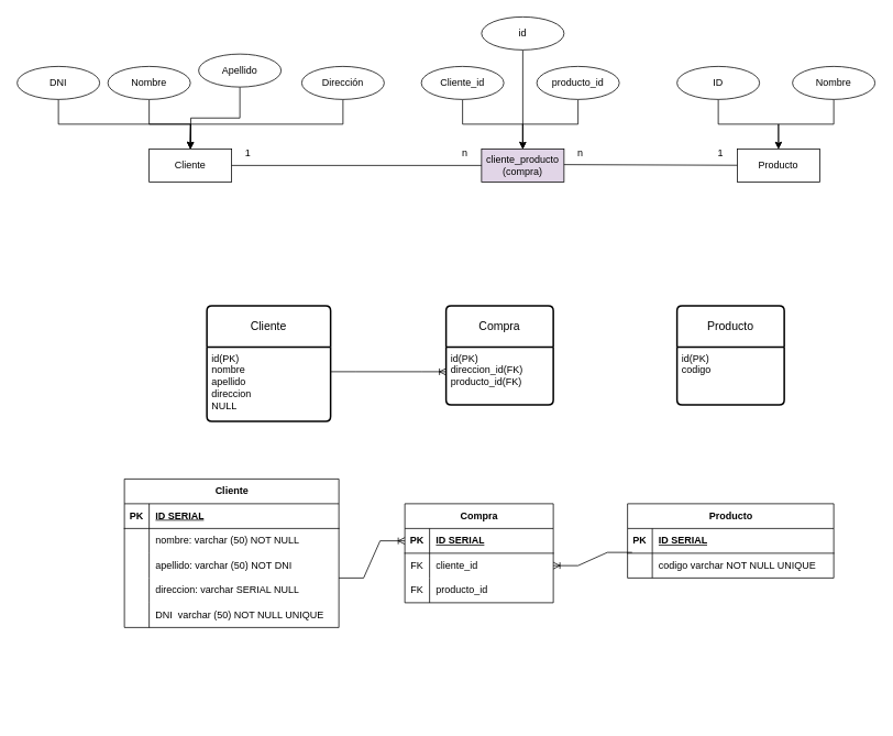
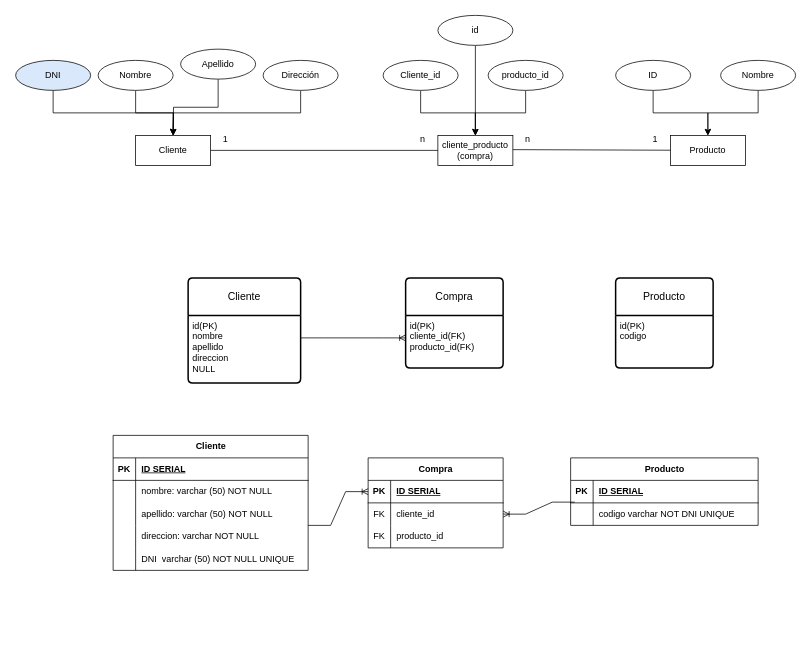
  <mxCell id="0" />
  <mxCell id="1" parent="0" />
  <mxCell id="2" value="Cliente" style="swimlane;childLayout=stackLayout;horizontal=1;startSize=50;horizontalStack=0;rounded=1;fontSize=14;fontStyle=0;strokeWidth=2;resizeParent=0;resizeLast=1;shadow=0;dashed=0;align=center;arcSize=4;whiteSpace=wrap;html=1;" parent="1" vertex="1"><mxGeometry x="250" y="370" width="150" height="140" as="geometry" /></mxCell>
  <mxCell id="3" value="id(PK)&lt;div&gt;nombre&lt;/div&gt;&lt;div&gt;apellido&lt;/div&gt;&lt;div&gt;direccion&lt;/div&gt;&lt;div&gt;NULL&lt;/div&gt;" style="align=left;strokeColor=none;fillColor=none;spacingLeft=4;fontSize=12;verticalAlign=top;resizable=0;rotatable=0;part=1;html=1;" parent="2" vertex="1"><mxGeometry y="50" width="150" height="90" as="geometry" /></mxCell>
  <mxCell id="4" value="Producto" style="swimlane;childLayout=stackLayout;horizontal=1;startSize=50;horizontalStack=0;rounded=1;fontSize=14;fontStyle=0;strokeWidth=2;resizeParent=0;resizeLast=1;shadow=0;dashed=0;align=center;arcSize=4;whiteSpace=wrap;html=1;" parent="1" vertex="1"><mxGeometry x="820" y="370" width="130" height="120" as="geometry" /></mxCell>
  <mxCell id="5" value="id(PK)&lt;div&gt;codigo&lt;/div&gt;" style="align=left;strokeColor=none;fillColor=none;spacingLeft=4;fontSize=12;verticalAlign=top;resizable=0;rotatable=0;part=1;html=1;" parent="4" vertex="1"><mxGeometry y="50" width="130" height="70" as="geometry" /></mxCell>
  <mxCell id="6" style="edgeStyle=orthogonalEdgeStyle;rounded=0;orthogonalLoop=1;jettySize=auto;html=1;exitX=0.5;exitY=1;exitDx=0;exitDy=0;entryX=0.5;entryY=0;entryDx=0;entryDy=0;" parent="1" source="7" target="14" edge="1"><mxGeometry relative="1" as="geometry" /></mxCell>
- <mxCell id="7" value="DNI" style="ellipse;whiteSpace=wrap;html=1;align=center;" parent="1" vertex="1"><mxGeometry x="20" y="80" width="100" height="40" as="geometry" /></mxCell>
+ <mxCell id="7" value="DNI" style="ellipse;whiteSpace=wrap;html=1;align=center;fillColor=#dae8fc;" parent="1" vertex="1"><mxGeometry x="20" y="80" width="100" height="40" as="geometry" /></mxCell>
  <mxCell id="8" style="edgeStyle=orthogonalEdgeStyle;rounded=0;orthogonalLoop=1;jettySize=auto;html=1;exitX=0.5;exitY=1;exitDx=0;exitDy=0;" parent="1" source="9" edge="1"><mxGeometry relative="1" as="geometry"><mxPoint x="230" y="180" as="targetPoint" /></mxGeometry></mxCell>
  <mxCell id="9" value="Nombre" style="ellipse;whiteSpace=wrap;html=1;align=center;" parent="1" vertex="1"><mxGeometry x="130" y="80" width="100" height="40" as="geometry" /></mxCell>
  <mxCell id="10" style="edgeStyle=orthogonalEdgeStyle;rounded=0;orthogonalLoop=1;jettySize=auto;html=1;exitX=0.5;exitY=1;exitDx=0;exitDy=0;" parent="1" source="11" edge="1"><mxGeometry relative="1" as="geometry"><mxPoint x="230" y="180" as="targetPoint" /></mxGeometry></mxCell>
  <mxCell id="11" value="Apellido" style="ellipse;whiteSpace=wrap;html=1;align=center;" parent="1" vertex="1"><mxGeometry x="240" y="65" width="100" height="40" as="geometry" /></mxCell>
  <mxCell id="12" style="edgeStyle=orthogonalEdgeStyle;rounded=0;orthogonalLoop=1;jettySize=auto;html=1;exitX=0.5;exitY=1;exitDx=0;exitDy=0;" parent="1" source="13" edge="1"><mxGeometry relative="1" as="geometry"><mxPoint x="230" y="180" as="targetPoint" /></mxGeometry></mxCell>
- <mxCell id="13" value="Dirección" style="ellipse;whiteSpace=wrap;html=1;align=center;" parent="1" vertex="1"><mxGeometry x="365" y="80" width="100" height="40" as="geometry" /></mxCell>
+ <mxCell id="13" value="Dirección" style="ellipse;whiteSpace=wrap;html=1;align=center;" parent="1" vertex="1"><mxGeometry x="350" y="80" width="100" height="40" as="geometry" /></mxCell>
  <mxCell id="14" value="Cliente" style="whiteSpace=wrap;html=1;align=center;" parent="1" vertex="1"><mxGeometry x="180" y="180" width="100" height="40" as="geometry" /></mxCell>
  <mxCell id="15" style="edgeStyle=orthogonalEdgeStyle;rounded=0;orthogonalLoop=1;jettySize=auto;html=1;exitX=0.5;exitY=1;exitDx=0;exitDy=0;entryX=0.5;entryY=0;entryDx=0;entryDy=0;" parent="1" source="16" target="19" edge="1"><mxGeometry relative="1" as="geometry" /></mxCell>
  <mxCell id="16" value="ID" style="ellipse;whiteSpace=wrap;html=1;align=center;" parent="1" vertex="1"><mxGeometry x="820" y="80" width="100" height="40" as="geometry" /></mxCell>
  <mxCell id="17" style="edgeStyle=orthogonalEdgeStyle;rounded=0;orthogonalLoop=1;jettySize=auto;html=1;exitX=0.5;exitY=1;exitDx=0;exitDy=0;" parent="1" source="18" target="19" edge="1"><mxGeometry relative="1" as="geometry" /></mxCell>
  <mxCell id="18" value="Nombre" style="ellipse;whiteSpace=wrap;html=1;align=center;" parent="1" vertex="1"><mxGeometry x="960" y="80" width="100" height="40" as="geometry" /></mxCell>
  <mxCell id="19" value="Producto" style="whiteSpace=wrap;html=1;align=center;" parent="1" vertex="1"><mxGeometry x="893" y="180" width="100" height="40" as="geometry" /></mxCell>
  <mxCell id="20" style="edgeStyle=orthogonalEdgeStyle;rounded=0;orthogonalLoop=1;jettySize=auto;html=1;exitX=0.5;exitY=1;exitDx=0;exitDy=0;entryX=0.5;entryY=0;entryDx=0;entryDy=0;" parent="1" source="21" target="24" edge="1"><mxGeometry relative="1" as="geometry" /></mxCell>
  <mxCell id="21" value="Cliente_id" style="ellipse;whiteSpace=wrap;html=1;align=center;" parent="1" vertex="1"><mxGeometry x="510" y="80" width="100" height="40" as="geometry" /></mxCell>
  <mxCell id="22" style="edgeStyle=orthogonalEdgeStyle;rounded=0;orthogonalLoop=1;jettySize=auto;html=1;exitX=0.5;exitY=1;exitDx=0;exitDy=0;" parent="1" source="23" target="24" edge="1"><mxGeometry relative="1" as="geometry" /></mxCell>
  <mxCell id="23" value="producto_id" style="ellipse;whiteSpace=wrap;html=1;align=center;" parent="1" vertex="1"><mxGeometry x="650" y="80" width="100" height="40" as="geometry" /></mxCell>
- <mxCell id="24" value="cliente_producto&lt;div&gt;(compra)&lt;/div&gt;" style="whiteSpace=wrap;html=1;align=center;fillColor=#e1d5e7;" parent="1" vertex="1"><mxGeometry x="583" y="180" width="100" height="40" as="geometry" /></mxCell>
+ <mxCell id="24" value="cliente_producto&lt;div&gt;(compra)&lt;/div&gt;" style="whiteSpace=wrap;html=1;align=center;" parent="1" vertex="1"><mxGeometry x="583" y="180" width="100" height="40" as="geometry" /></mxCell>
  <mxCell id="25" value="1" style="text;html=1;align=center;verticalAlign=middle;whiteSpace=wrap;rounded=0;" parent="1" vertex="1"><mxGeometry x="270" y="170" width="60" height="30" as="geometry" /></mxCell>
  <mxCell id="26" value="" style="endArrow=none;html=1;rounded=0;entryX=0;entryY=0.5;entryDx=0;entryDy=0;" parent="1" target="24" edge="1"><mxGeometry relative="1" as="geometry"><mxPoint x="280" y="200" as="sourcePoint" /><mxPoint x="580" y="200" as="targetPoint" /></mxGeometry></mxCell>
  <mxCell id="27" value="n" style="text;html=1;align=center;verticalAlign=middle;whiteSpace=wrap;rounded=0;" parent="1" vertex="1"><mxGeometry x="543" y="170" width="40" height="30" as="geometry" /></mxCell>
  <mxCell id="28" value="" style="endArrow=none;html=1;rounded=0;" parent="1" target="19" edge="1"><mxGeometry relative="1" as="geometry"><mxPoint x="683" y="199" as="sourcePoint" /><mxPoint x="890" y="199" as="targetPoint" /></mxGeometry></mxCell>
  <mxCell id="29" value="n" style="text;html=1;align=center;verticalAlign=middle;whiteSpace=wrap;rounded=0;" parent="1" vertex="1"><mxGeometry x="683" y="170" width="40" height="30" as="geometry" /></mxCell>
  <mxCell id="30" value="1" style="text;html=1;align=center;verticalAlign=middle;whiteSpace=wrap;rounded=0;" parent="1" vertex="1"><mxGeometry x="853" y="175" width="40" height="20" as="geometry" /></mxCell>
  <mxCell id="31" value="Compra" style="swimlane;childLayout=stackLayout;horizontal=1;startSize=50;horizontalStack=0;rounded=1;fontSize=14;fontStyle=0;strokeWidth=2;resizeParent=0;resizeLast=1;shadow=0;dashed=0;align=center;arcSize=4;whiteSpace=wrap;html=1;" parent="1" vertex="1"><mxGeometry x="540" y="370" width="130" height="120" as="geometry" /></mxCell>
- <mxCell id="32" value="id(PK)&lt;div&gt;direccion_id(FK)&lt;/div&gt;&lt;div&gt;producto_id(FK)&lt;/div&gt;" style="align=left;strokeColor=none;fillColor=none;spacingLeft=4;fontSize=12;verticalAlign=top;resizable=0;rotatable=0;part=1;html=1;" parent="31" vertex="1"><mxGeometry y="50" width="130" height="70" as="geometry" /></mxCell>
+ <mxCell id="32" value="id(PK)&lt;div&gt;cliente_id(FK)&lt;/div&gt;&lt;div&gt;producto_id(FK)&lt;/div&gt;" style="align=left;strokeColor=none;fillColor=none;spacingLeft=4;fontSize=12;verticalAlign=top;resizable=0;rotatable=0;part=1;html=1;" parent="31" vertex="1"><mxGeometry y="50" width="130" height="70" as="geometry" /></mxCell>
  <mxCell id="33" style="edgeStyle=orthogonalEdgeStyle;rounded=0;orthogonalLoop=1;jettySize=auto;html=1;exitX=0.5;exitY=1;exitDx=0;exitDy=0;entryX=0.5;entryY=0;entryDx=0;entryDy=0;" parent="1" source="34" target="24" edge="1"><mxGeometry relative="1" as="geometry" /></mxCell>
  <mxCell id="34" value="id" style="ellipse;whiteSpace=wrap;html=1;align=center;" parent="1" vertex="1"><mxGeometry x="583" y="20" width="100" height="40" as="geometry" /></mxCell>
  <mxCell id="35" value="" style="edgeStyle=entityRelationEdgeStyle;fontSize=12;html=1;endArrow=ERoneToMany;rounded=0;entryX=0;entryY=0.429;entryDx=0;entryDy=0;entryPerimeter=0;" parent="1" target="32" edge="1"><mxGeometry width="100" height="100" relative="1" as="geometry"><mxPoint x="400" y="450" as="sourcePoint" /><mxPoint x="520" y="450" as="targetPoint" /><Array as="points"><mxPoint x="440" y="390" /></Array></mxGeometry></mxCell>
  <mxCell id="36" value="" style="edgeStyle=entityRelationEdgeStyle;fontSize=12;html=1;endArrow=ERoneToMany;rounded=0;entryX=1;entryY=0.5;entryDx=0;entryDy=0;exitX=0.022;exitY=-0.033;exitDx=0;exitDy=0;exitPerimeter=0;" parent="1" source="67" target="57" edge="1"><mxGeometry width="100" height="100" relative="1" as="geometry"><mxPoint x="830.66" y="790.77" as="sourcePoint" /><mxPoint x="683" y="790" as="targetPoint" /><Array as="points"><mxPoint x="722.4" y="839.3" /><mxPoint x="832.4" y="794.8" /><mxPoint x="822.4" y="794.8" /><mxPoint x="690.4" y="794.8" /><mxPoint x="710.4" y="794.8" /><mxPoint x="1022.4" y="869.3" /></Array></mxGeometry></mxCell>
  <mxCell id="37" value="Cliente" style="shape=table;startSize=30;container=1;collapsible=1;childLayout=tableLayout;fixedRows=1;rowLines=0;fontStyle=1;align=center;resizeLast=1;html=1;" vertex="1" parent="1"><mxGeometry x="150" y="580" width="260" height="180" as="geometry" /></mxCell>
  <mxCell id="38" value="" style="shape=tableRow;horizontal=0;startSize=0;swimlaneHead=0;swimlaneBody=0;fillColor=none;collapsible=0;dropTarget=0;points=[[0,0.5],[1,0.5]];portConstraint=eastwest;top=0;left=0;right=0;bottom=1;" vertex="1" parent="37"><mxGeometry y="30" width="260" height="30" as="geometry" /></mxCell>
  <mxCell id="39" value="PK" style="shape=partialRectangle;connectable=0;fillColor=none;top=0;left=0;bottom=0;right=0;fontStyle=1;overflow=hidden;whiteSpace=wrap;html=1;" vertex="1" parent="38"><mxGeometry width="30" height="30" as="geometry"><mxRectangle width="30" height="30" as="alternateBounds" /></mxGeometry></mxCell>
  <mxCell id="40" value="ID SERIAL" style="shape=partialRectangle;connectable=0;fillColor=none;top=0;left=0;bottom=0;right=0;align=left;spacingLeft=6;fontStyle=5;overflow=hidden;whiteSpace=wrap;html=1;" vertex="1" parent="38"><mxGeometry x="30" width="230" height="30" as="geometry"><mxRectangle width="230" height="30" as="alternateBounds" /></mxGeometry></mxCell>
  <mxCell id="41" value="" style="shape=tableRow;horizontal=0;startSize=0;swimlaneHead=0;swimlaneBody=0;fillColor=none;collapsible=0;dropTarget=0;points=[[0,0.5],[1,0.5]];portConstraint=eastwest;top=0;left=0;right=0;bottom=0;" vertex="1" parent="37"><mxGeometry y="60" width="260" height="30" as="geometry" /></mxCell>
  <mxCell id="42" value="" style="shape=partialRectangle;connectable=0;fillColor=none;top=0;left=0;bottom=0;right=0;editable=1;overflow=hidden;whiteSpace=wrap;html=1;" vertex="1" parent="41"><mxGeometry width="30" height="30" as="geometry"><mxRectangle width="30" height="30" as="alternateBounds" /></mxGeometry></mxCell>
  <mxCell id="43" value="nombre: varchar (50) NOT NULL" style="shape=partialRectangle;connectable=0;fillColor=none;top=0;left=0;bottom=0;right=0;align=left;spacingLeft=6;overflow=hidden;whiteSpace=wrap;html=1;" vertex="1" parent="41"><mxGeometry x="30" width="230" height="30" as="geometry"><mxRectangle width="230" height="30" as="alternateBounds" /></mxGeometry></mxCell>
  <mxCell id="44" value="" style="shape=tableRow;horizontal=0;startSize=0;swimlaneHead=0;swimlaneBody=0;fillColor=none;collapsible=0;dropTarget=0;points=[[0,0.5],[1,0.5]];portConstraint=eastwest;top=0;left=0;right=0;bottom=0;" vertex="1" parent="37"><mxGeometry y="90" width="260" height="30" as="geometry" /></mxCell>
  <mxCell id="45" value="" style="shape=partialRectangle;connectable=0;fillColor=none;top=0;left=0;bottom=0;right=0;editable=1;overflow=hidden;whiteSpace=wrap;html=1;" vertex="1" parent="44"><mxGeometry width="30" height="30" as="geometry"><mxRectangle width="30" height="30" as="alternateBounds" /></mxGeometry></mxCell>
- <mxCell id="46" value="apellido:&amp;nbsp;varchar (50) NOT DNI" style="shape=partialRectangle;connectable=0;fillColor=none;top=0;left=0;bottom=0;right=0;align=left;spacingLeft=6;overflow=hidden;whiteSpace=wrap;html=1;" vertex="1" parent="44"><mxGeometry x="30" width="230" height="30" as="geometry"><mxRectangle width="230" height="30" as="alternateBounds" /></mxGeometry></mxCell>
+ <mxCell id="46" value="apellido:&amp;nbsp;varchar (50) NOT NULL" style="shape=partialRectangle;connectable=0;fillColor=none;top=0;left=0;bottom=0;right=0;align=left;spacingLeft=6;overflow=hidden;whiteSpace=wrap;html=1;" vertex="1" parent="44"><mxGeometry x="30" width="230" height="30" as="geometry"><mxRectangle width="230" height="30" as="alternateBounds" /></mxGeometry></mxCell>
  <mxCell id="47" value="" style="shape=tableRow;horizontal=0;startSize=0;swimlaneHead=0;swimlaneBody=0;fillColor=none;collapsible=0;dropTarget=0;points=[[0,0.5],[1,0.5]];portConstraint=eastwest;top=0;left=0;right=0;bottom=0;" vertex="1" parent="37"><mxGeometry y="120" width="260" height="30" as="geometry" /></mxCell>
  <mxCell id="48" value="" style="shape=partialRectangle;connectable=0;fillColor=none;top=0;left=0;bottom=0;right=0;editable=1;overflow=hidden;whiteSpace=wrap;html=1;" vertex="1" parent="47"><mxGeometry width="30" height="30" as="geometry"><mxRectangle width="30" height="30" as="alternateBounds" /></mxGeometry></mxCell>
- <mxCell id="49" value="direccion: varchar SERIAL NULL" style="shape=partialRectangle;connectable=0;fillColor=none;top=0;left=0;bottom=0;right=0;align=left;spacingLeft=6;overflow=hidden;whiteSpace=wrap;html=1;" vertex="1" parent="47"><mxGeometry x="30" width="230" height="30" as="geometry"><mxRectangle width="230" height="30" as="alternateBounds" /></mxGeometry></mxCell>
+ <mxCell id="49" value="direccion: varchar NOT NULL" style="shape=partialRectangle;connectable=0;fillColor=none;top=0;left=0;bottom=0;right=0;align=left;spacingLeft=6;overflow=hidden;whiteSpace=wrap;html=1;" vertex="1" parent="47"><mxGeometry x="30" width="230" height="30" as="geometry"><mxRectangle width="230" height="30" as="alternateBounds" /></mxGeometry></mxCell>
  <mxCell id="50" value="" style="shape=tableRow;horizontal=0;startSize=0;swimlaneHead=0;swimlaneBody=0;fillColor=none;collapsible=0;dropTarget=0;points=[[0,0.5],[1,0.5]];portConstraint=eastwest;top=0;left=0;right=0;bottom=0;" vertex="1" parent="37"><mxGeometry y="150" width="260" height="30" as="geometry" /></mxCell>
  <mxCell id="51" value="" style="shape=partialRectangle;connectable=0;fillColor=none;top=0;left=0;bottom=0;right=0;editable=1;overflow=hidden;whiteSpace=wrap;html=1;" vertex="1" parent="50"><mxGeometry width="30" height="30" as="geometry"><mxRectangle width="30" height="30" as="alternateBounds" /></mxGeometry></mxCell>
  <mxCell id="52" value="DNI&amp;nbsp;&amp;nbsp;varchar (50) NOT NULL UNIQUE" style="shape=partialRectangle;connectable=0;fillColor=none;top=0;left=0;bottom=0;right=0;align=left;spacingLeft=6;overflow=hidden;whiteSpace=wrap;html=1;" vertex="1" parent="50"><mxGeometry x="30" width="230" height="30" as="geometry"><mxRectangle width="230" height="30" as="alternateBounds" /></mxGeometry></mxCell>
  <mxCell id="53" value="Compra" style="shape=table;startSize=30;container=1;collapsible=1;childLayout=tableLayout;fixedRows=1;rowLines=0;fontStyle=1;align=center;resizeLast=1;html=1;" vertex="1" parent="1"><mxGeometry x="490" y="610" width="180" height="120" as="geometry" /></mxCell>
  <mxCell id="54" value="" style="shape=tableRow;horizontal=0;startSize=0;swimlaneHead=0;swimlaneBody=0;fillColor=none;collapsible=0;dropTarget=0;points=[[0,0.5],[1,0.5]];portConstraint=eastwest;top=0;left=0;right=0;bottom=1;" vertex="1" parent="53"><mxGeometry y="30" width="180" height="30" as="geometry" /></mxCell>
  <mxCell id="55" value="PK" style="shape=partialRectangle;connectable=0;fillColor=none;top=0;left=0;bottom=0;right=0;fontStyle=1;overflow=hidden;whiteSpace=wrap;html=1;" vertex="1" parent="54"><mxGeometry width="30" height="30" as="geometry"><mxRectangle width="30" height="30" as="alternateBounds" /></mxGeometry></mxCell>
  <mxCell id="56" value="ID SERIAL" style="shape=partialRectangle;connectable=0;fillColor=none;top=0;left=0;bottom=0;right=0;align=left;spacingLeft=6;fontStyle=5;overflow=hidden;whiteSpace=wrap;html=1;" vertex="1" parent="54"><mxGeometry x="30" width="150" height="30" as="geometry"><mxRectangle width="150" height="30" as="alternateBounds" /></mxGeometry></mxCell>
  <mxCell id="57" value="" style="shape=tableRow;horizontal=0;startSize=0;swimlaneHead=0;swimlaneBody=0;fillColor=none;collapsible=0;dropTarget=0;points=[[0,0.5],[1,0.5]];portConstraint=eastwest;top=0;left=0;right=0;bottom=0;" vertex="1" parent="53"><mxGeometry y="60" width="180" height="30" as="geometry" /></mxCell>
  <mxCell id="58" value="FK" style="shape=partialRectangle;connectable=0;fillColor=none;top=0;left=0;bottom=0;right=0;editable=1;overflow=hidden;whiteSpace=wrap;html=1;" vertex="1" parent="57"><mxGeometry width="30" height="30" as="geometry"><mxRectangle width="30" height="30" as="alternateBounds" /></mxGeometry></mxCell>
  <mxCell id="59" value="cliente_id" style="shape=partialRectangle;connectable=0;fillColor=none;top=0;left=0;bottom=0;right=0;align=left;spacingLeft=6;overflow=hidden;whiteSpace=wrap;html=1;" vertex="1" parent="57"><mxGeometry x="30" width="150" height="30" as="geometry"><mxRectangle width="150" height="30" as="alternateBounds" /></mxGeometry></mxCell>
  <mxCell id="60" value="" style="shape=tableRow;horizontal=0;startSize=0;swimlaneHead=0;swimlaneBody=0;fillColor=none;collapsible=0;dropTarget=0;points=[[0,0.5],[1,0.5]];portConstraint=eastwest;top=0;left=0;right=0;bottom=0;" vertex="1" parent="53"><mxGeometry y="90" width="180" height="30" as="geometry" /></mxCell>
  <mxCell id="61" value="FK" style="shape=partialRectangle;connectable=0;fillColor=none;top=0;left=0;bottom=0;right=0;editable=1;overflow=hidden;whiteSpace=wrap;html=1;" vertex="1" parent="60"><mxGeometry width="30" height="30" as="geometry"><mxRectangle width="30" height="30" as="alternateBounds" /></mxGeometry></mxCell>
  <mxCell id="62" value="producto_id" style="shape=partialRectangle;connectable=0;fillColor=none;top=0;left=0;bottom=0;right=0;align=left;spacingLeft=6;overflow=hidden;whiteSpace=wrap;html=1;" vertex="1" parent="60"><mxGeometry x="30" width="150" height="30" as="geometry"><mxRectangle width="150" height="30" as="alternateBounds" /></mxGeometry></mxCell>
  <mxCell id="63" value="Producto" style="shape=table;startSize=30;container=1;collapsible=1;childLayout=tableLayout;fixedRows=1;rowLines=0;fontStyle=1;align=center;resizeLast=1;html=1;" vertex="1" parent="1"><mxGeometry x="760" y="610" width="250" height="90" as="geometry" /></mxCell>
  <mxCell id="64" value="" style="shape=tableRow;horizontal=0;startSize=0;swimlaneHead=0;swimlaneBody=0;fillColor=none;collapsible=0;dropTarget=0;points=[[0,0.5],[1,0.5]];portConstraint=eastwest;top=0;left=0;right=0;bottom=1;" vertex="1" parent="63"><mxGeometry y="30" width="250" height="30" as="geometry" /></mxCell>
  <mxCell id="65" value="PK" style="shape=partialRectangle;connectable=0;fillColor=none;top=0;left=0;bottom=0;right=0;fontStyle=1;overflow=hidden;whiteSpace=wrap;html=1;" vertex="1" parent="64"><mxGeometry width="30" height="30" as="geometry"><mxRectangle width="30" height="30" as="alternateBounds" /></mxGeometry></mxCell>
  <mxCell id="66" value="ID SERIAL" style="shape=partialRectangle;connectable=0;fillColor=none;top=0;left=0;bottom=0;right=0;align=left;spacingLeft=6;fontStyle=5;overflow=hidden;whiteSpace=wrap;html=1;" vertex="1" parent="64"><mxGeometry x="30" width="220" height="30" as="geometry"><mxRectangle width="220" height="30" as="alternateBounds" /></mxGeometry></mxCell>
  <mxCell id="67" value="" style="shape=tableRow;horizontal=0;startSize=0;swimlaneHead=0;swimlaneBody=0;fillColor=none;collapsible=0;dropTarget=0;points=[[0,0.5],[1,0.5]];portConstraint=eastwest;top=0;left=0;right=0;bottom=0;" vertex="1" parent="63"><mxGeometry y="60" width="250" height="30" as="geometry" /></mxCell>
  <mxCell id="68" value="" style="shape=partialRectangle;connectable=0;fillColor=none;top=0;left=0;bottom=0;right=0;editable=1;overflow=hidden;whiteSpace=wrap;html=1;" vertex="1" parent="67"><mxGeometry width="30" height="30" as="geometry"><mxRectangle width="30" height="30" as="alternateBounds" /></mxGeometry></mxCell>
- <mxCell id="69" value="codigo varchar NOT NULL UNIQUE" style="shape=partialRectangle;connectable=0;fillColor=none;top=0;left=0;bottom=0;right=0;align=left;spacingLeft=6;overflow=hidden;whiteSpace=wrap;html=1;" vertex="1" parent="67"><mxGeometry x="30" width="220" height="30" as="geometry"><mxRectangle width="220" height="30" as="alternateBounds" /></mxGeometry></mxCell>
+ <mxCell id="69" value="codigo varchar NOT DNI UNIQUE" style="shape=partialRectangle;connectable=0;fillColor=none;top=0;left=0;bottom=0;right=0;align=left;spacingLeft=6;overflow=hidden;whiteSpace=wrap;html=1;" vertex="1" parent="67"><mxGeometry x="30" width="220" height="30" as="geometry"><mxRectangle width="220" height="30" as="alternateBounds" /></mxGeometry></mxCell>
  <mxCell id="70" value="" style="edgeStyle=entityRelationEdgeStyle;fontSize=12;html=1;endArrow=ERoneToMany;rounded=0;entryX=0;entryY=0.5;entryDx=0;entryDy=0;" edge="1" parent="1" target="54"><mxGeometry width="100" height="100" relative="1" as="geometry"><mxPoint x="410" y="700" as="sourcePoint" /><mxPoint x="510" y="600" as="targetPoint" /></mxGeometry></mxCell>
